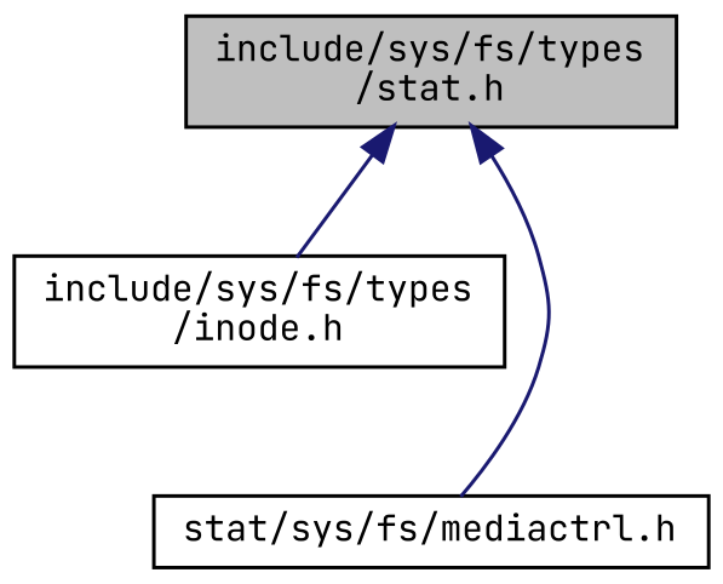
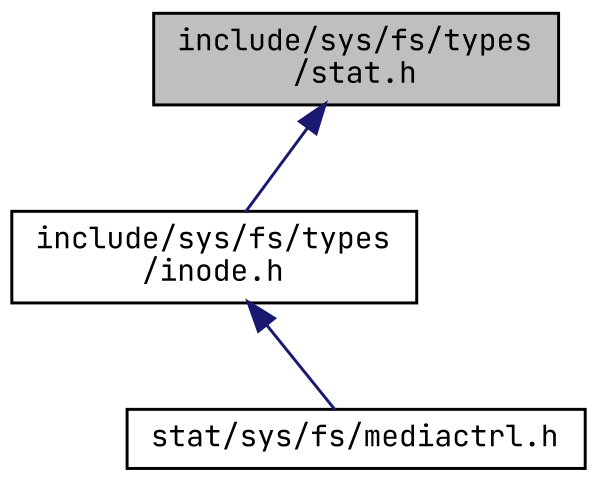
  digraph {
    fontname="JetBrains Mono"
    node [color=black fillcolor=white fontname="JetBrains Mono" fontsize=10 shape=record style=filled]
    edge [color=midnightblue dir=back fontname="JetBrains Mono" fontsize=10 labelfontname=Helvetica labelfontsize=10 style=solid]
    n1 [fillcolor=grey75 fontcolor=black height=0.2 label="include/sys/fs/types\l/stat.h" width=0.4]
    n2 [height=0.2 label="include/sys/fs/types\l/inode.h" width=0.4]
    n3 [height=0.2 label="stat/sys/fs/mediactrl.h" width=0.4]
    n1 -> n2
-   n1 -> n3
+   n2 -> n3
  }
